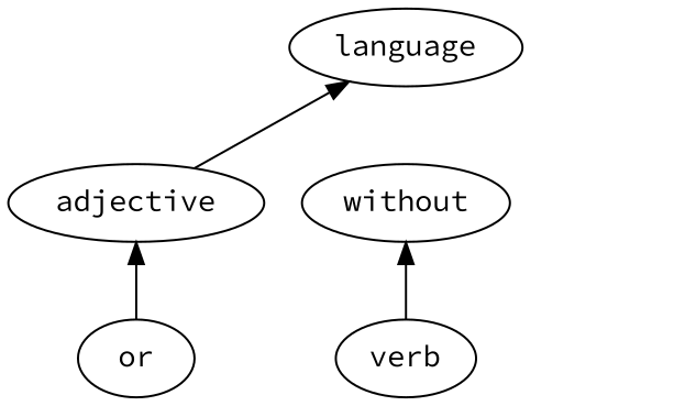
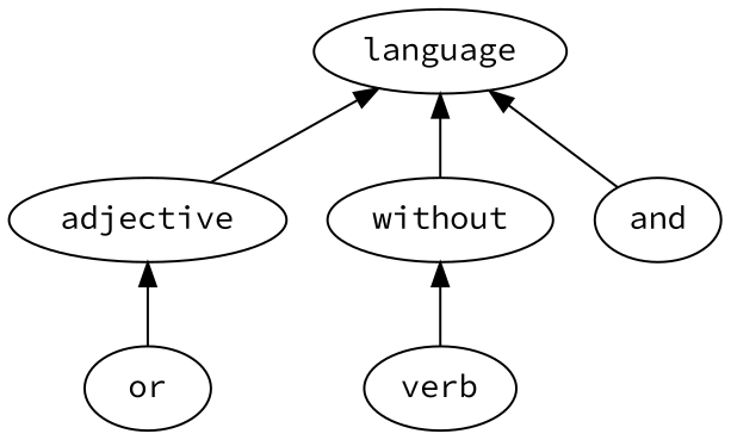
  digraph {
    fontname="Source Code Pro"
    node [fontname="Source Code Pro"]
    edge [dir=back fontname="Source Code Pro"]
    language
    adjective
    without
+   and
    or
    verb
    language -> adjective
+   language -> without
+   language -> and
    adjective -> or
    without -> verb
  }
